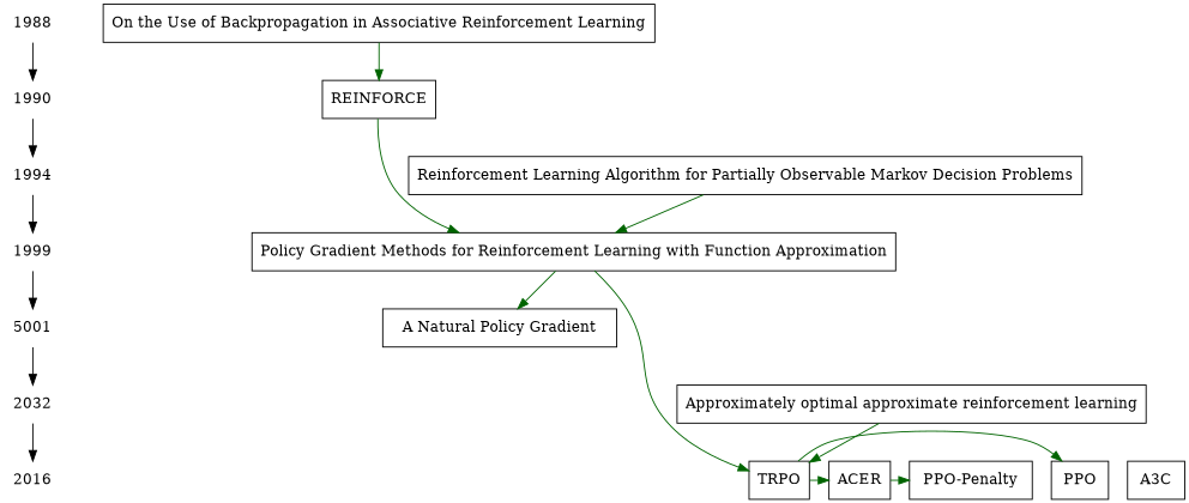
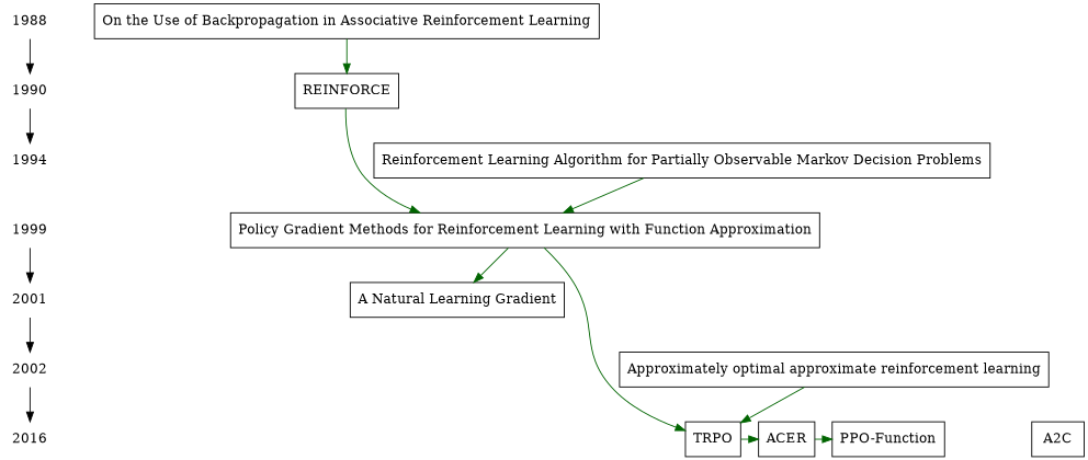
  digraph {
    node [shape=box]
    edge [color=darkgreen]
    1988 [shape=plaintext]
    n2 [label=1990 shape=plaintext]
    1994 [shape=plaintext]
    1999 [shape=plaintext]
-   2001 [shape=plaintext label=5001]
-   2002 [shape=plaintext label=2032]
+   2001 [shape=plaintext]
+   2002 [shape=plaintext]
    2016 [shape=plaintext]
    n8 [label="On the Use of Backpropagation in Associative Reinforcement Learning"]
    n9 [label=REINFORCE]
    n10 [label="Reinforcement Learning Algorithm for Partially Observable Markov Decision Problems"]
    n11 [label="Policy Gradient Methods for Reinforcement Learning with Function Approximation"]
-   n12 [label="A Natural Policy Gradient"]
+   n12 [label="A Natural Learning Gradient"]
    n13 [label="Approximately optimal approximate reinforcement learning"]
-   n14 [label=A3C]
+   n14 [label=A2C]
    n15 [label=TRPO]
-   n16 [label="PPO-Penalty"]
-   n17 [label=PPO]
+   n16 [label="PPO-Function"]
    n18 [label=ACER]
    subgraph sub_1 {
      1988
      n2
      1994
      1999
      2001
      2002
      2016
    }
    subgraph sub_2 {
      n8
      n9
      n10
      n11
      n12
      n13
      n14
      n15
      n16
-     n17
      n18
    }
    subgraph sub_3 {
      n8
      n9
      n10
      n11
      n12
      n13
      n15
      n16
-     n17
      n18
    }
    subgraph sub_4 {
      rank=same
      1988
      n8
    }
    subgraph sub_5 {
      rank=same
      n2
      n9
    }
    subgraph sub_6 {
      rank=same
      1994
      n10
    }
    subgraph sub_7 {
      rank=same
      1999
      n11
    }
    subgraph sub_8 {
      rank=same
      2001
      n12
    }
    subgraph sub_9 {
      rank=same
      2002
      n13
    }
    subgraph sub_10 {
      rank=same
      2016
      n14
    }
    subgraph sub_11 {
      rank=same
      n15
      n16
-     n17
      n18
    }
    1988 -> n2 [color=""]
    n2 -> 1994 [color=""]
-   1994 -> 1999 [color=""]
    1999 -> 2001 [color=""]
    2001 -> 2002 [color=""]
    2002 -> 2016 [color=""]
    n8 -> n9
    n9 -> n11
    n10 -> n11
    n11 -> n12
    n11 -> n15
    n13 -> n15
-   n15 -> n17
    n15 -> n18
    n18 -> n16
  }
